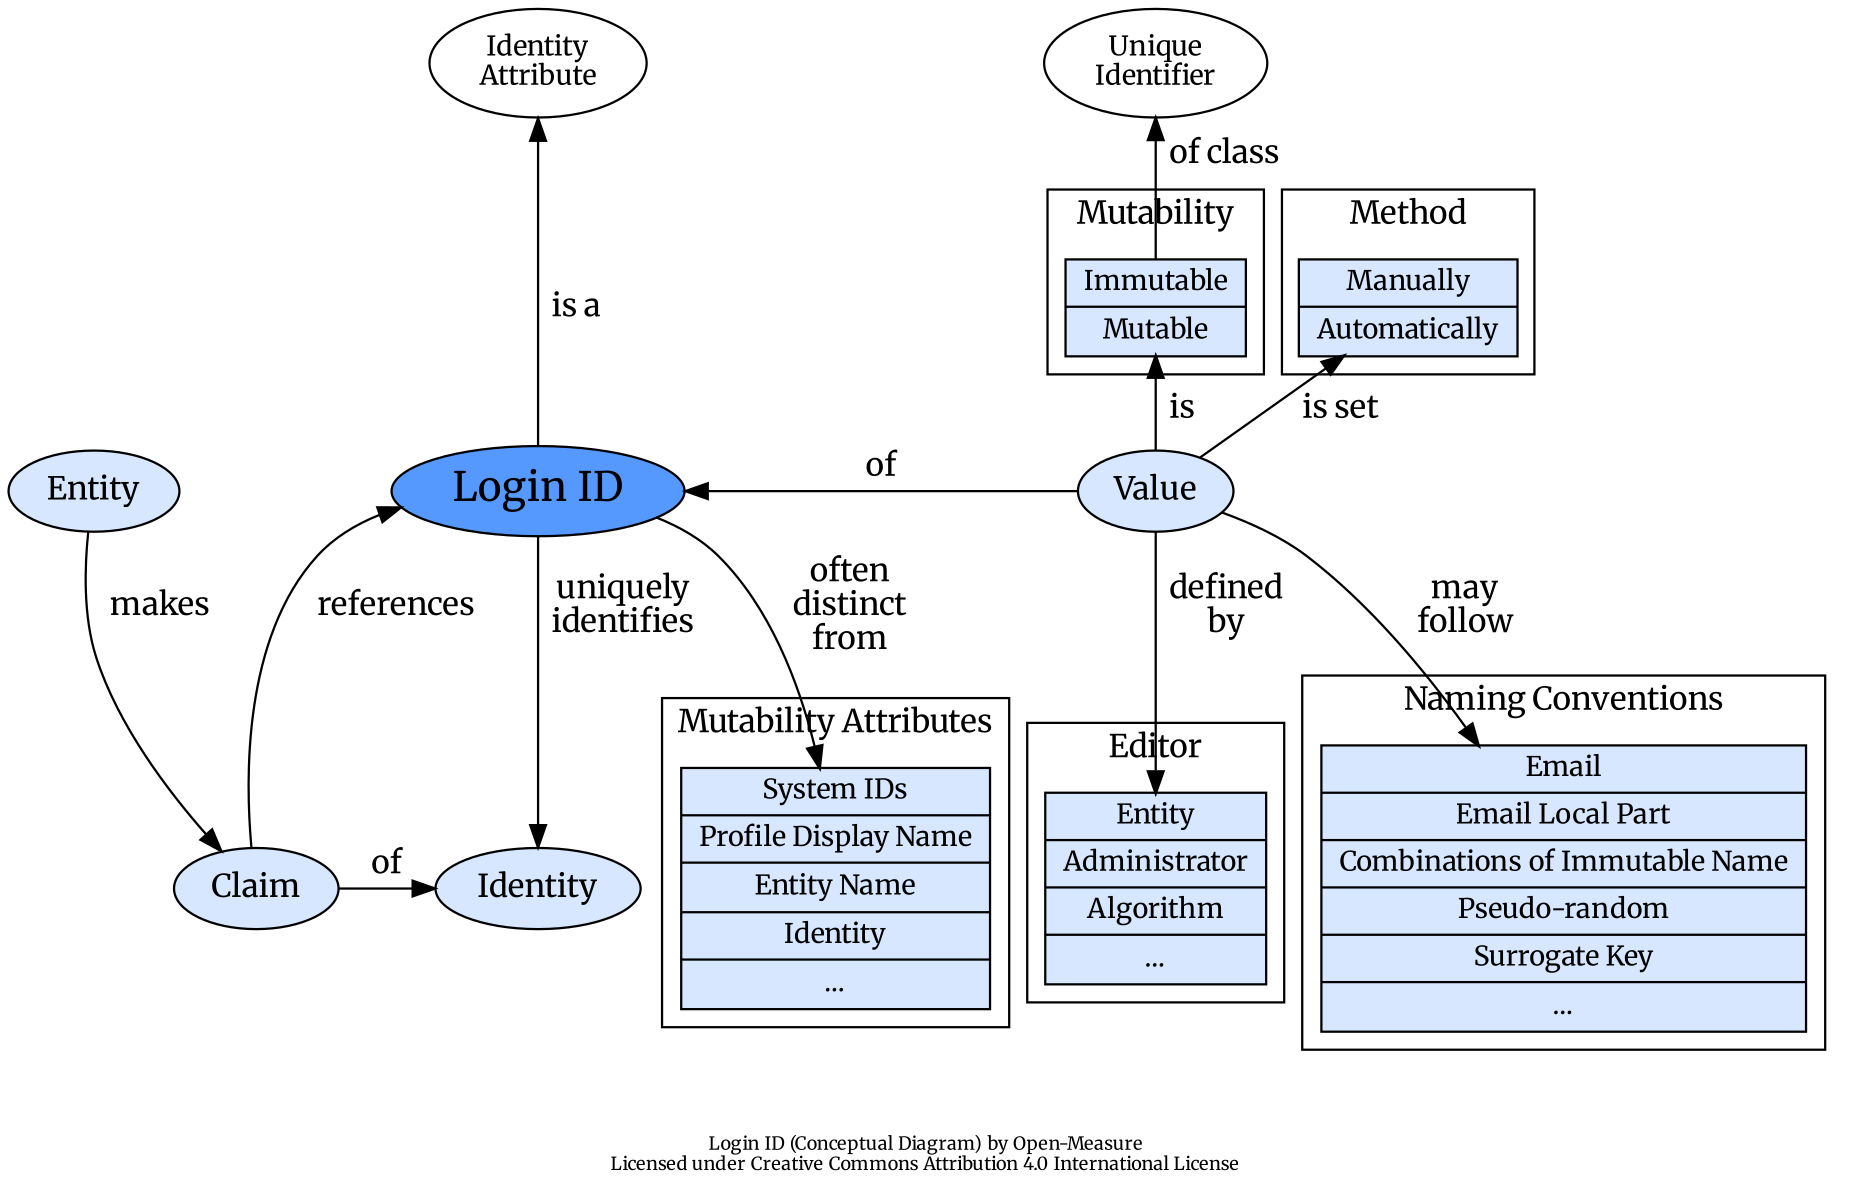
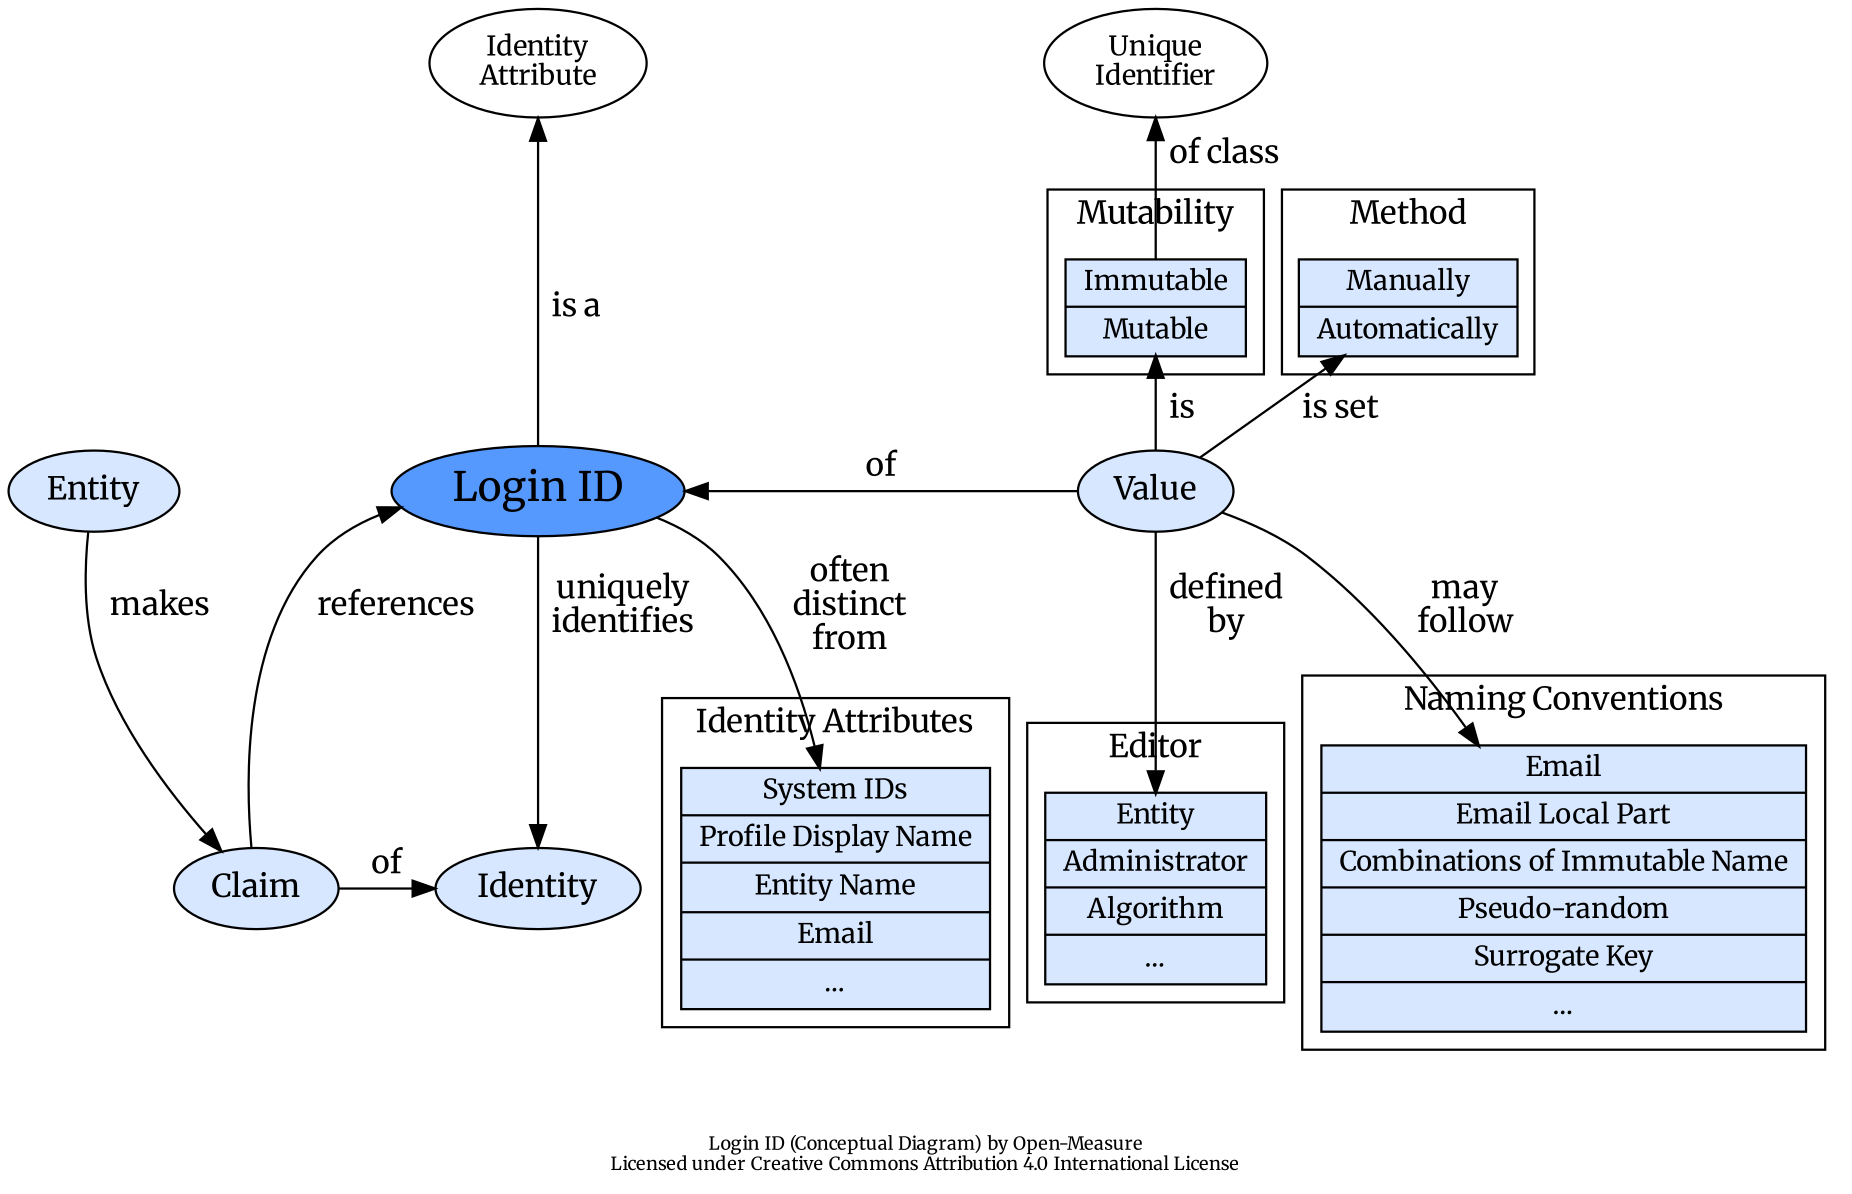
  digraph {
    compound=true
    fontname=Merriweather
    fontsize=8
    label="Login ID (Conceptual Diagram) by Open-Measure\nLicensed under Creative Commons Attribution 4.0 International License"
    newrank=true
    packmode=clust
    rankdir=TB
    ranksep=0.25
    splines=curve
    node [fillcolor="#d6e7ff" fontname=Merriweather fontsize=12 shape=ellipse style=filled]
    edge [fontname=Merriweather minlen=1]
    n1 [fontsize=14 label=Claim]
    n2 [fontsize=14 label=Identity]
    n3 [label="{Manually|Automatically}" shape=record]
    n4 [fillcolor="#5599ff" fontsize=18 label="Login ID"]
    n5 [fontsize=14 label=Entity]
    n6 [fontsize=14 label=Value]
    n7 [fillcolor="#ffffff" label="Unique\nIdentifier"]
    n8 [fillcolor="#ffffff" label="Identity\nAttribute"]
    n9 [label="{Entity|Administrator|Algorithm|...}" shape=record]
    n10 [label="{Immutable|Mutable}" shape=record]
-   n11 [label="{System IDs|Profile Display Name|Entity Name|Identity|...}" shape=record]
+   n11 [label="{System IDs|Profile Display Name|Entity Name|Email|...}" shape=record]
    n12 [label="{Email|Email Local Part|Combinations of Immutable Name|Pseudo-random|Surrogate Key|...}" shape=record]
    subgraph sub_1 {
      rank=same
      n1
      n2
    }
    subgraph cluster_2 {
      fontsize=14
      label=Method
      n3
    }
    subgraph sub_3 {
      rank=same
      n4
      n5
      n6
    }
    subgraph sub_4 {
      rank=same
      n7
      n8
    }
    subgraph cluster_5 {
      fontsize=14
      label=Editor
      n9
    }
    subgraph cluster_6 {
      fontsize=14
      label=Mutability
      n10
    }
    subgraph cluster_7 {
      fontsize=14
-     label="Mutability Attributes"
+     label="Identity Attributes"
      n11
    }
    subgraph cluster_8 {
      fontsize=14
      label="Naming Conventions"
      n12
    }
    n1 -> n2 [label="  of  "]
    n3 -> n6 [dir=back label="  is set  "]
    n4 -> n1 [dir=back label="references        "]
    n4 -> n2 [label="  uniquely  \n  identifies  " weight=10]
    n4 -> n6 [dir=back label="  of  "]
    n4 -> n11 [label="  often  \n  distinct  \n  from  "]
    n5 -> n1 [label="  makes  "]
    n6 -> n9 [label="  defined  \n  by  "]
    n6 -> n12 [label="  may  \n  follow  "]
    n7 -> n10 [dir=back label="  of class  " weight=10]
    n8 -> n4 [dir=back label="  is a  " weight=10]
    n10 -> n6 [dir=back label="  is  " weight=15]
  }
